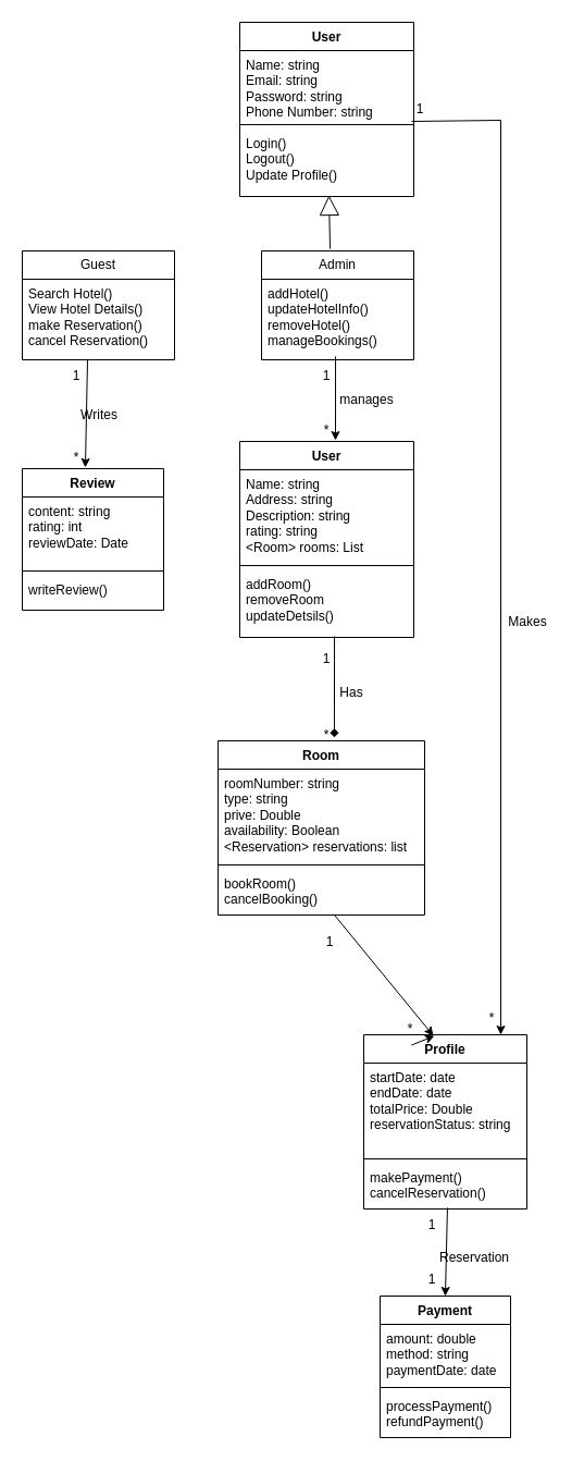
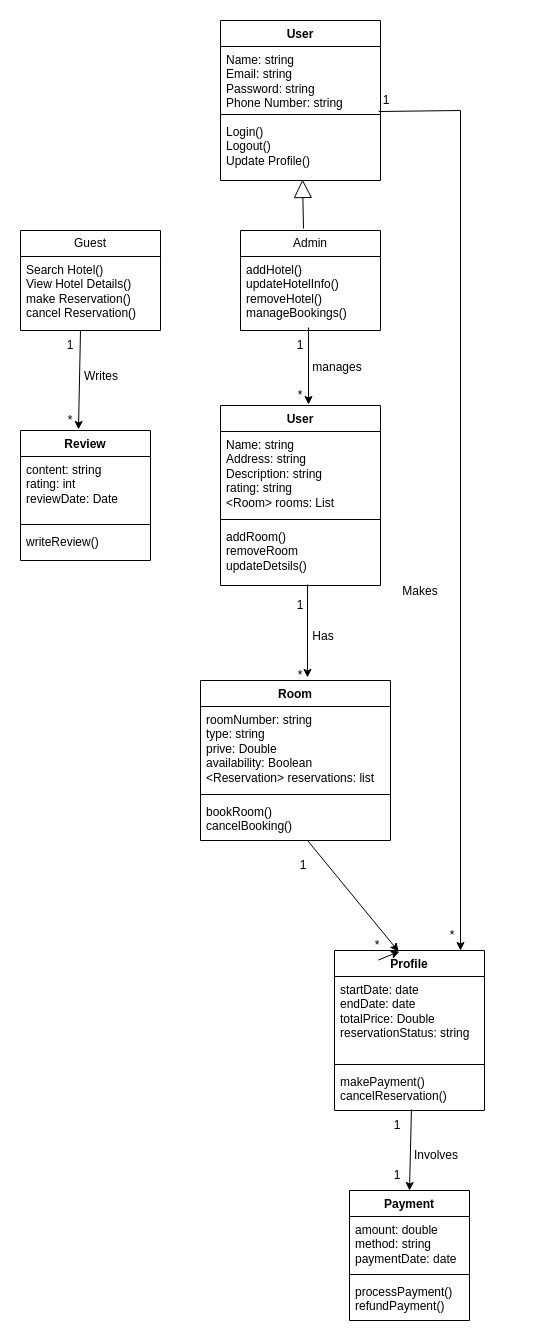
  <mxCell id="0" />
  <mxCell id="1" parent="0" />
  <mxCell id="2" value="User" style="swimlane;fontStyle=1;align=center;verticalAlign=top;childLayout=stackLayout;horizontal=1;startSize=26;horizontalStack=0;resizeParent=1;resizeParentMax=0;resizeLast=0;collapsible=1;marginBottom=0;whiteSpace=wrap;html=1;" vertex="1" parent="1"><mxGeometry x="220" y="20" width="160" height="160" as="geometry"><mxRectangle x="300" y="110" width="70" height="30" as="alternateBounds" /></mxGeometry></mxCell>
  <mxCell id="3" value="Name: string&lt;div&gt;Email: string&lt;/div&gt;&lt;div&gt;Password: string&lt;/div&gt;&lt;div&gt;Phone Number: string&lt;/div&gt;" style="text;strokeColor=none;fillColor=none;align=left;verticalAlign=top;spacingLeft=4;spacingRight=4;overflow=hidden;rotatable=0;points=[[0,0.5],[1,0.5]];portConstraint=eastwest;whiteSpace=wrap;html=1;" vertex="1" parent="2"><mxGeometry y="26" width="160" height="64" as="geometry" /></mxCell>
  <mxCell id="4" value="" style="line;strokeWidth=1;fillColor=none;align=left;verticalAlign=middle;spacingTop=-1;spacingLeft=3;spacingRight=3;rotatable=0;labelPosition=right;points=[];portConstraint=eastwest;strokeColor=inherit;" vertex="1" parent="2"><mxGeometry y="90" width="160" height="8" as="geometry" /></mxCell>
  <mxCell id="5" value="Login()&lt;div&gt;Logout()&lt;/div&gt;&lt;div&gt;Update Profile()&lt;/div&gt;" style="text;strokeColor=none;fillColor=none;align=left;verticalAlign=top;spacingLeft=4;spacingRight=4;overflow=hidden;rotatable=0;points=[[0,0.5],[1,0.5]];portConstraint=eastwest;whiteSpace=wrap;html=1;" vertex="1" parent="2"><mxGeometry y="98" width="160" height="62" as="geometry" /></mxCell>
  <mxCell id="6" value="Guest" style="swimlane;fontStyle=0;childLayout=stackLayout;horizontal=1;startSize=26;fillColor=none;horizontalStack=0;resizeParent=1;resizeParentMax=0;resizeLast=0;collapsible=1;marginBottom=0;whiteSpace=wrap;html=1;" vertex="1" parent="1"><mxGeometry x="20" y="230" width="140" height="100" as="geometry" /></mxCell>
  <mxCell id="7" value="Search Hotel()&lt;div&gt;View Hotel Details()&lt;/div&gt;&lt;div&gt;make Reservation()&lt;/div&gt;&lt;div&gt;cancel Reservation()&lt;/div&gt;" style="text;strokeColor=none;fillColor=none;align=left;verticalAlign=top;spacingLeft=4;spacingRight=4;overflow=hidden;rotatable=0;points=[[0,0.5],[1,0.5]];portConstraint=eastwest;whiteSpace=wrap;html=1;" vertex="1" parent="6"><mxGeometry y="26" width="140" height="74" as="geometry" /></mxCell>
  <mxCell id="8" value="Admin" style="swimlane;fontStyle=0;childLayout=stackLayout;horizontal=1;startSize=26;fillColor=none;horizontalStack=0;resizeParent=1;resizeParentMax=0;resizeLast=0;collapsible=1;marginBottom=0;whiteSpace=wrap;html=1;" vertex="1" parent="1"><mxGeometry x="240" y="230" width="140" height="100" as="geometry" /></mxCell>
  <mxCell id="9" value="addHotel()&lt;div&gt;updateHotelInfo()&lt;/div&gt;&lt;div&gt;removeHotel()&lt;/div&gt;&lt;div&gt;manageBookings()&lt;/div&gt;" style="text;strokeColor=none;fillColor=none;align=left;verticalAlign=top;spacingLeft=4;spacingRight=4;overflow=hidden;rotatable=0;points=[[0,0.5],[1,0.5]];portConstraint=eastwest;whiteSpace=wrap;html=1;" vertex="1" parent="8"><mxGeometry y="26" width="140" height="74" as="geometry" /></mxCell>
  <mxCell id="10" value="" style="endArrow=classic;html=1;rounded=0;entryX=0.446;entryY=-0.008;entryDx=0;entryDy=0;entryPerimeter=0;" edge="1" parent="1" target="15"><mxGeometry width="50" height="50" relative="1" as="geometry"><mxPoint x="80" y="330" as="sourcePoint" /><mxPoint x="205.06" y="409.998" as="targetPoint" /><Array as="points" /></mxGeometry></mxCell>
  <mxCell id="11" value="User" style="swimlane;fontStyle=1;align=center;verticalAlign=top;childLayout=stackLayout;horizontal=1;startSize=26;horizontalStack=0;resizeParent=1;resizeParentMax=0;resizeLast=0;collapsible=1;marginBottom=0;whiteSpace=wrap;html=1;" vertex="1" parent="1"><mxGeometry x="220" y="405" width="160" height="180" as="geometry"><mxRectangle x="300" y="110" width="70" height="30" as="alternateBounds" /></mxGeometry></mxCell>
  <mxCell id="12" value="Name: string&lt;div&gt;Address: string&lt;/div&gt;&lt;div&gt;Description: string&lt;/div&gt;&lt;div&gt;rating: string&lt;/div&gt;&lt;div&gt;&amp;lt;Room&amp;gt; rooms: List&lt;/div&gt;" style="text;strokeColor=none;fillColor=none;align=left;verticalAlign=top;spacingLeft=4;spacingRight=4;overflow=hidden;rotatable=0;points=[[0,0.5],[1,0.5]];portConstraint=eastwest;whiteSpace=wrap;html=1;" vertex="1" parent="11"><mxGeometry y="26" width="160" height="84" as="geometry" /></mxCell>
  <mxCell id="13" value="" style="line;strokeWidth=1;fillColor=none;align=left;verticalAlign=middle;spacingTop=-1;spacingLeft=3;spacingRight=3;rotatable=0;labelPosition=right;points=[];portConstraint=eastwest;strokeColor=inherit;" vertex="1" parent="11"><mxGeometry y="110" width="160" height="8" as="geometry" /></mxCell>
  <mxCell id="14" value="addRoom()&lt;div&gt;removeRoom&lt;/div&gt;&lt;div&gt;updateDetsils()&lt;/div&gt;" style="text;strokeColor=none;fillColor=none;align=left;verticalAlign=top;spacingLeft=4;spacingRight=4;overflow=hidden;rotatable=0;points=[[0,0.5],[1,0.5]];portConstraint=eastwest;whiteSpace=wrap;html=1;" vertex="1" parent="11"><mxGeometry y="118" width="160" height="62" as="geometry" /></mxCell>
  <mxCell id="15" value="Review" style="swimlane;fontStyle=1;align=center;verticalAlign=top;childLayout=stackLayout;horizontal=1;startSize=26;horizontalStack=0;resizeParent=1;resizeParentMax=0;resizeLast=0;collapsible=1;marginBottom=0;whiteSpace=wrap;html=1;" vertex="1" parent="1"><mxGeometry x="20" y="430" width="130" height="130" as="geometry"><mxRectangle x="300" y="110" width="70" height="30" as="alternateBounds" /></mxGeometry></mxCell>
  <mxCell id="16" value="content: string&lt;div&gt;rating: int&lt;/div&gt;&lt;div&gt;reviewDate: Date&lt;/div&gt;" style="text;strokeColor=none;fillColor=none;align=left;verticalAlign=top;spacingLeft=4;spacingRight=4;overflow=hidden;rotatable=0;points=[[0,0.5],[1,0.5]];portConstraint=eastwest;whiteSpace=wrap;html=1;" vertex="1" parent="15"><mxGeometry y="26" width="130" height="64" as="geometry" /></mxCell>
  <mxCell id="17" value="" style="line;strokeWidth=1;fillColor=none;align=left;verticalAlign=middle;spacingTop=-1;spacingLeft=3;spacingRight=3;rotatable=0;labelPosition=right;points=[];portConstraint=eastwest;strokeColor=inherit;" vertex="1" parent="15"><mxGeometry y="90" width="130" height="8" as="geometry" /></mxCell>
  <mxCell id="18" value="writeReview()" style="text;strokeColor=none;fillColor=none;align=left;verticalAlign=top;spacingLeft=4;spacingRight=4;overflow=hidden;rotatable=0;points=[[0,0.5],[1,0.5]];portConstraint=eastwest;whiteSpace=wrap;html=1;" vertex="1" parent="15"><mxGeometry y="98" width="130" height="32" as="geometry" /></mxCell>
  <mxCell id="19" value="" style="endArrow=block;endSize=16;endFill=0;html=1;rounded=0;entryX=0.031;entryY=0.984;entryDx=0;entryDy=0;exitX=0.45;exitY=-0.02;exitDx=0;exitDy=0;entryPerimeter=0;exitPerimeter=0;" edge="1" parent="1" source="8"><mxGeometry width="160" relative="1" as="geometry"><mxPoint x="210.02" y="228" as="sourcePoint" /><mxPoint x="302.02" y="179" as="targetPoint" /></mxGeometry></mxCell>
  <mxCell id="20" value="" style="endArrow=classic;html=1;rounded=0;exitX=0.486;exitY=0.959;exitDx=0;exitDy=0;exitPerimeter=0;" edge="1" parent="1" source="9"><mxGeometry width="50" height="50" relative="1" as="geometry"><mxPoint x="315.52" y="330" as="sourcePoint" /><mxPoint x="308" y="404" as="targetPoint" /><Array as="points" /></mxGeometry></mxCell>
  <mxCell id="21" value="Room" style="swimlane;fontStyle=1;align=center;verticalAlign=top;childLayout=stackLayout;horizontal=1;startSize=26;horizontalStack=0;resizeParent=1;resizeParentMax=0;resizeLast=0;collapsible=1;marginBottom=0;whiteSpace=wrap;html=1;" vertex="1" parent="1"><mxGeometry x="200" y="680" width="190" height="160" as="geometry"><mxRectangle x="300" y="110" width="70" height="30" as="alternateBounds" /></mxGeometry></mxCell>
  <mxCell id="22" value="roomNumber: string&lt;div&gt;type: string&lt;/div&gt;&lt;div&gt;prive: Double&lt;/div&gt;&lt;div&gt;availability: Boolean&lt;/div&gt;&lt;div&gt;&amp;lt;Reservation&amp;gt; reservations: list&lt;/div&gt;" style="text;strokeColor=none;fillColor=none;align=left;verticalAlign=top;spacingLeft=4;spacingRight=4;overflow=hidden;rotatable=0;points=[[0,0.5],[1,0.5]];portConstraint=eastwest;whiteSpace=wrap;html=1;" vertex="1" parent="21"><mxGeometry y="26" width="190" height="84" as="geometry" /></mxCell>
  <mxCell id="23" value="" style="line;strokeWidth=1;fillColor=none;align=left;verticalAlign=middle;spacingTop=-1;spacingLeft=3;spacingRight=3;rotatable=0;labelPosition=right;points=[];portConstraint=eastwest;strokeColor=inherit;" vertex="1" parent="21"><mxGeometry y="110" width="190" height="8" as="geometry" /></mxCell>
  <mxCell id="24" value="bookRoom()&lt;div&gt;cancelBooking()&lt;/div&gt;" style="text;strokeColor=none;fillColor=none;align=left;verticalAlign=top;spacingLeft=4;spacingRight=4;overflow=hidden;rotatable=0;points=[[0,0.5],[1,0.5]];portConstraint=eastwest;whiteSpace=wrap;html=1;" vertex="1" parent="21"><mxGeometry y="118" width="190" height="42" as="geometry" /></mxCell>
- <mxCell id="25" value="" style="endArrow=diamond;html=1;rounded=0;exitX=0.544;exitY=0.984;exitDx=0;exitDy=0;exitPerimeter=0;entryX=0.563;entryY=-0.019;entryDx=0;entryDy=0;entryPerimeter=0;" edge="1" parent="1" source="14" target="21"><mxGeometry width="50" height="50" relative="1" as="geometry"><mxPoint x="308" y="590.03" as="sourcePoint" /><mxPoint x="308" y="667.03" as="targetPoint" /><Array as="points" /></mxGeometry></mxCell>
+ <mxCell id="25" value="" style="endArrow=classic;html=1;rounded=0;exitX=0.544;exitY=0.984;exitDx=0;exitDy=0;exitPerimeter=0;entryX=0.563;entryY=-0.019;entryDx=0;entryDy=0;entryPerimeter=0;" edge="1" parent="1" source="14" target="21"><mxGeometry width="50" height="50" relative="1" as="geometry"><mxPoint x="308" y="590.03" as="sourcePoint" /><mxPoint x="308" y="667.03" as="targetPoint" /><Array as="points" /></mxGeometry></mxCell>
  <mxCell id="26" value="Profile" style="swimlane;fontStyle=1;align=center;verticalAlign=top;childLayout=stackLayout;horizontal=1;startSize=26;horizontalStack=0;resizeParent=1;resizeParentMax=0;resizeLast=0;collapsible=1;marginBottom=0;whiteSpace=wrap;html=1;" vertex="1" parent="1"><mxGeometry x="334" y="950" width="150" height="160" as="geometry"><mxRectangle x="300" y="110" width="70" height="30" as="alternateBounds" /></mxGeometry></mxCell>
  <mxCell id="27" value="startDate: date&lt;div&gt;endDate: date&lt;/div&gt;&lt;div&gt;totalPrice: Double&lt;/div&gt;&lt;div&gt;reservationStatus: string&lt;/div&gt;" style="text;strokeColor=none;fillColor=none;align=left;verticalAlign=top;spacingLeft=4;spacingRight=4;overflow=hidden;rotatable=0;points=[[0,0.5],[1,0.5]];portConstraint=eastwest;whiteSpace=wrap;html=1;" vertex="1" parent="26"><mxGeometry y="26" width="150" height="84" as="geometry" /></mxCell>
  <mxCell id="28" value="" style="line;strokeWidth=1;fillColor=none;align=left;verticalAlign=middle;spacingTop=-1;spacingLeft=3;spacingRight=3;rotatable=0;labelPosition=right;points=[];portConstraint=eastwest;strokeColor=inherit;" vertex="1" parent="26"><mxGeometry y="110" width="150" height="8" as="geometry" /></mxCell>
  <mxCell id="29" value="makePayment()&lt;div&gt;cancelReservation()&lt;/div&gt;" style="text;strokeColor=none;fillColor=none;align=left;verticalAlign=top;spacingLeft=4;spacingRight=4;overflow=hidden;rotatable=0;points=[[0,0.5],[1,0.5]];portConstraint=eastwest;whiteSpace=wrap;html=1;" vertex="1" parent="26"><mxGeometry y="118" width="150" height="42" as="geometry" /></mxCell>
  <mxCell id="30" value="Payment" style="swimlane;fontStyle=1;align=center;verticalAlign=top;childLayout=stackLayout;horizontal=1;startSize=26;horizontalStack=0;resizeParent=1;resizeParentMax=0;resizeLast=0;collapsible=1;marginBottom=0;whiteSpace=wrap;html=1;" vertex="1" parent="1"><mxGeometry x="349" y="1190" width="120" height="130" as="geometry"><mxRectangle x="300" y="110" width="70" height="30" as="alternateBounds" /></mxGeometry></mxCell>
  <mxCell id="31" value="amount: double&lt;div&gt;method: string&lt;/div&gt;&lt;div&gt;paymentDate: date&lt;/div&gt;" style="text;strokeColor=none;fillColor=none;align=left;verticalAlign=top;spacingLeft=4;spacingRight=4;overflow=hidden;rotatable=0;points=[[0,0.5],[1,0.5]];portConstraint=eastwest;whiteSpace=wrap;html=1;" vertex="1" parent="30"><mxGeometry y="26" width="120" height="54" as="geometry" /></mxCell>
  <mxCell id="32" value="" style="line;strokeWidth=1;fillColor=none;align=left;verticalAlign=middle;spacingTop=-1;spacingLeft=3;spacingRight=3;rotatable=0;labelPosition=right;points=[];portConstraint=eastwest;strokeColor=inherit;" vertex="1" parent="30"><mxGeometry y="80" width="120" height="8" as="geometry" /></mxCell>
  <mxCell id="33" value="processPayment()&lt;div&gt;refundPayment()&lt;/div&gt;" style="text;strokeColor=none;fillColor=none;align=left;verticalAlign=top;spacingLeft=4;spacingRight=4;overflow=hidden;rotatable=0;points=[[0,0.5],[1,0.5]];portConstraint=eastwest;whiteSpace=wrap;html=1;" vertex="1" parent="30"><mxGeometry y="88" width="120" height="42" as="geometry" /></mxCell>
  <mxCell id="34" value="" style="endArrow=classic;html=1;rounded=0;exitX=0.544;exitY=0.984;exitDx=0;exitDy=0;exitPerimeter=0;entryX=0.433;entryY=0.006;entryDx=0;entryDy=0;entryPerimeter=0;" edge="1" parent="1" source="52" target="26"><mxGeometry width="50" height="50" relative="1" as="geometry"><mxPoint x="307" y="839.99" as="sourcePoint" /><mxPoint x="307" y="932.99" as="targetPoint" /><Array as="points" /></mxGeometry></mxCell>
  <mxCell id="35" value="" style="endArrow=classic;html=1;rounded=0;exitX=0.513;exitY=0.976;exitDx=0;exitDy=0;exitPerimeter=0;entryX=0.5;entryY=0;entryDx=0;entryDy=0;" edge="1" parent="1" source="29" target="30"><mxGeometry width="50" height="50" relative="1" as="geometry"><mxPoint x="307" y="1040" as="sourcePoint" /><mxPoint x="399" y="1151.01" as="targetPoint" /><Array as="points" /></mxGeometry></mxCell>
  <mxCell id="36" value="" style="endArrow=classic;html=1;rounded=0;entryX=0.84;entryY=0;entryDx=0;entryDy=0;entryPerimeter=0;exitX=0.988;exitY=0.125;exitDx=0;exitDy=0;exitPerimeter=0;" edge="1" parent="1" source="4" target="26"><mxGeometry width="50" height="50" relative="1" as="geometry"><mxPoint x="450" y="110" as="sourcePoint" /><mxPoint x="450" y="560" as="targetPoint" /><Array as="points"><mxPoint x="460" y="110" /></Array></mxGeometry></mxCell>
- <mxCell id="37" value="Makes" style="text;html=1;align=center;verticalAlign=middle;whiteSpace=wrap;rounded=0;" vertex="1" parent="1"><mxGeometry x="455" y="556" width="60" height="30" as="geometry" /></mxCell>
- <mxCell id="38" value="Reservation" style="text;html=1;align=center;verticalAlign=middle;whiteSpace=wrap;rounded=0;" vertex="1" parent="1"><mxGeometry x="376" y="1140" width="120" height="30" as="geometry" /></mxCell>
+ <mxCell id="37" value="Makes" style="text;html=1;align=center;verticalAlign=middle;whiteSpace=wrap;rounded=0;" vertex="1" parent="1"><mxGeometry x="390" y="576" width="60" height="30" as="geometry" /></mxCell>
+ <mxCell id="38" value="Involves" style="text;html=1;align=center;verticalAlign=middle;whiteSpace=wrap;rounded=0;" vertex="1" parent="1"><mxGeometry x="376" y="1140" width="120" height="30" as="geometry" /></mxCell>
  <mxCell id="39" value="Has" style="text;html=1;align=center;verticalAlign=middle;whiteSpace=wrap;rounded=0;" vertex="1" parent="1"><mxGeometry x="293" y="621" width="60" height="30" as="geometry" /></mxCell>
  <mxCell id="40" value="manages" style="text;html=1;align=center;verticalAlign=middle;whiteSpace=wrap;rounded=0;" vertex="1" parent="1"><mxGeometry x="307" y="352" width="60" height="30" as="geometry" /></mxCell>
- <mxCell id="41" value="Writes" style="text;html=1;align=center;verticalAlign=middle;whiteSpace=wrap;rounded=0;" vertex="1" parent="1"><mxGeometry x="61" y="366" width="60" height="30" as="geometry" /></mxCell>
+ <mxCell id="41" value="Writes" style="text;html=1;align=center;verticalAlign=middle;whiteSpace=wrap;rounded=0;" vertex="1" parent="1"><mxGeometry x="71" y="361" width="60" height="30" as="geometry" /></mxCell>
  <mxCell id="42" value="1" style="text;html=1;align=center;verticalAlign=middle;whiteSpace=wrap;rounded=0;" vertex="1" parent="1"><mxGeometry x="60" y="330" width="20" height="30" as="geometry" /></mxCell>
  <mxCell id="43" value="*" style="text;html=1;align=center;verticalAlign=middle;whiteSpace=wrap;rounded=0;" vertex="1" parent="1"><mxGeometry x="60" y="405" width="20" height="30" as="geometry" /></mxCell>
  <mxCell id="44" value="1" style="text;html=1;align=center;verticalAlign=middle;whiteSpace=wrap;rounded=0;" vertex="1" parent="1"><mxGeometry x="290" y="330" width="20" height="30" as="geometry" /></mxCell>
  <mxCell id="45" value="*" style="text;html=1;align=center;verticalAlign=middle;whiteSpace=wrap;rounded=0;" vertex="1" parent="1"><mxGeometry x="290" y="380" width="20" height="30" as="geometry" /></mxCell>
  <mxCell id="46" value="*" style="text;html=1;align=center;verticalAlign=middle;whiteSpace=wrap;rounded=0;" vertex="1" parent="1"><mxGeometry x="290" y="660" width="20" height="30" as="geometry" /></mxCell>
  <mxCell id="47" value="1" style="text;html=1;align=center;verticalAlign=middle;whiteSpace=wrap;rounded=0;" vertex="1" parent="1"><mxGeometry x="290" y="590" width="20" height="30" as="geometry" /></mxCell>
  <mxCell id="48" value="1" style="text;html=1;align=center;verticalAlign=middle;whiteSpace=wrap;rounded=0;" vertex="1" parent="1"><mxGeometry x="376" y="85" width="20" height="30" as="geometry" /></mxCell>
  <mxCell id="49" value="*" style="text;html=1;align=center;verticalAlign=middle;whiteSpace=wrap;rounded=0;" vertex="1" parent="1"><mxGeometry x="442" y="920" width="20" height="30" as="geometry" /></mxCell>
  <mxCell id="50" value="1" style="text;html=1;align=center;verticalAlign=middle;whiteSpace=wrap;rounded=0;" vertex="1" parent="1"><mxGeometry x="293" y="850" width="20" height="30" as="geometry" /></mxCell>
  <mxCell id="51" value="" style="endArrow=classic;html=1;rounded=0;exitX=0.544;exitY=0.984;exitDx=0;exitDy=0;exitPerimeter=0;entryX=0.427;entryY=0.006;entryDx=0;entryDy=0;entryPerimeter=0;" edge="1" parent="1" target="26"><mxGeometry width="50" height="50" relative="1" as="geometry"><mxPoint x="307" y="839.99" as="sourcePoint" /><mxPoint x="410" y="910" as="targetPoint" /><Array as="points" /></mxGeometry></mxCell>
  <mxCell id="52" value="*" style="text;html=1;align=center;verticalAlign=middle;whiteSpace=wrap;rounded=0;" vertex="1" parent="1"><mxGeometry x="367" y="930" width="20" height="30" as="geometry" /></mxCell>
  <mxCell id="53" value="1" style="text;html=1;align=center;verticalAlign=middle;whiteSpace=wrap;rounded=0;" vertex="1" parent="1"><mxGeometry x="387" y="1110" width="20" height="30" as="geometry" /></mxCell>
  <mxCell id="54" value="1" style="text;html=1;align=center;verticalAlign=middle;whiteSpace=wrap;rounded=0;" vertex="1" parent="1"><mxGeometry x="387" y="1160" width="20" height="30" as="geometry" /></mxCell>
